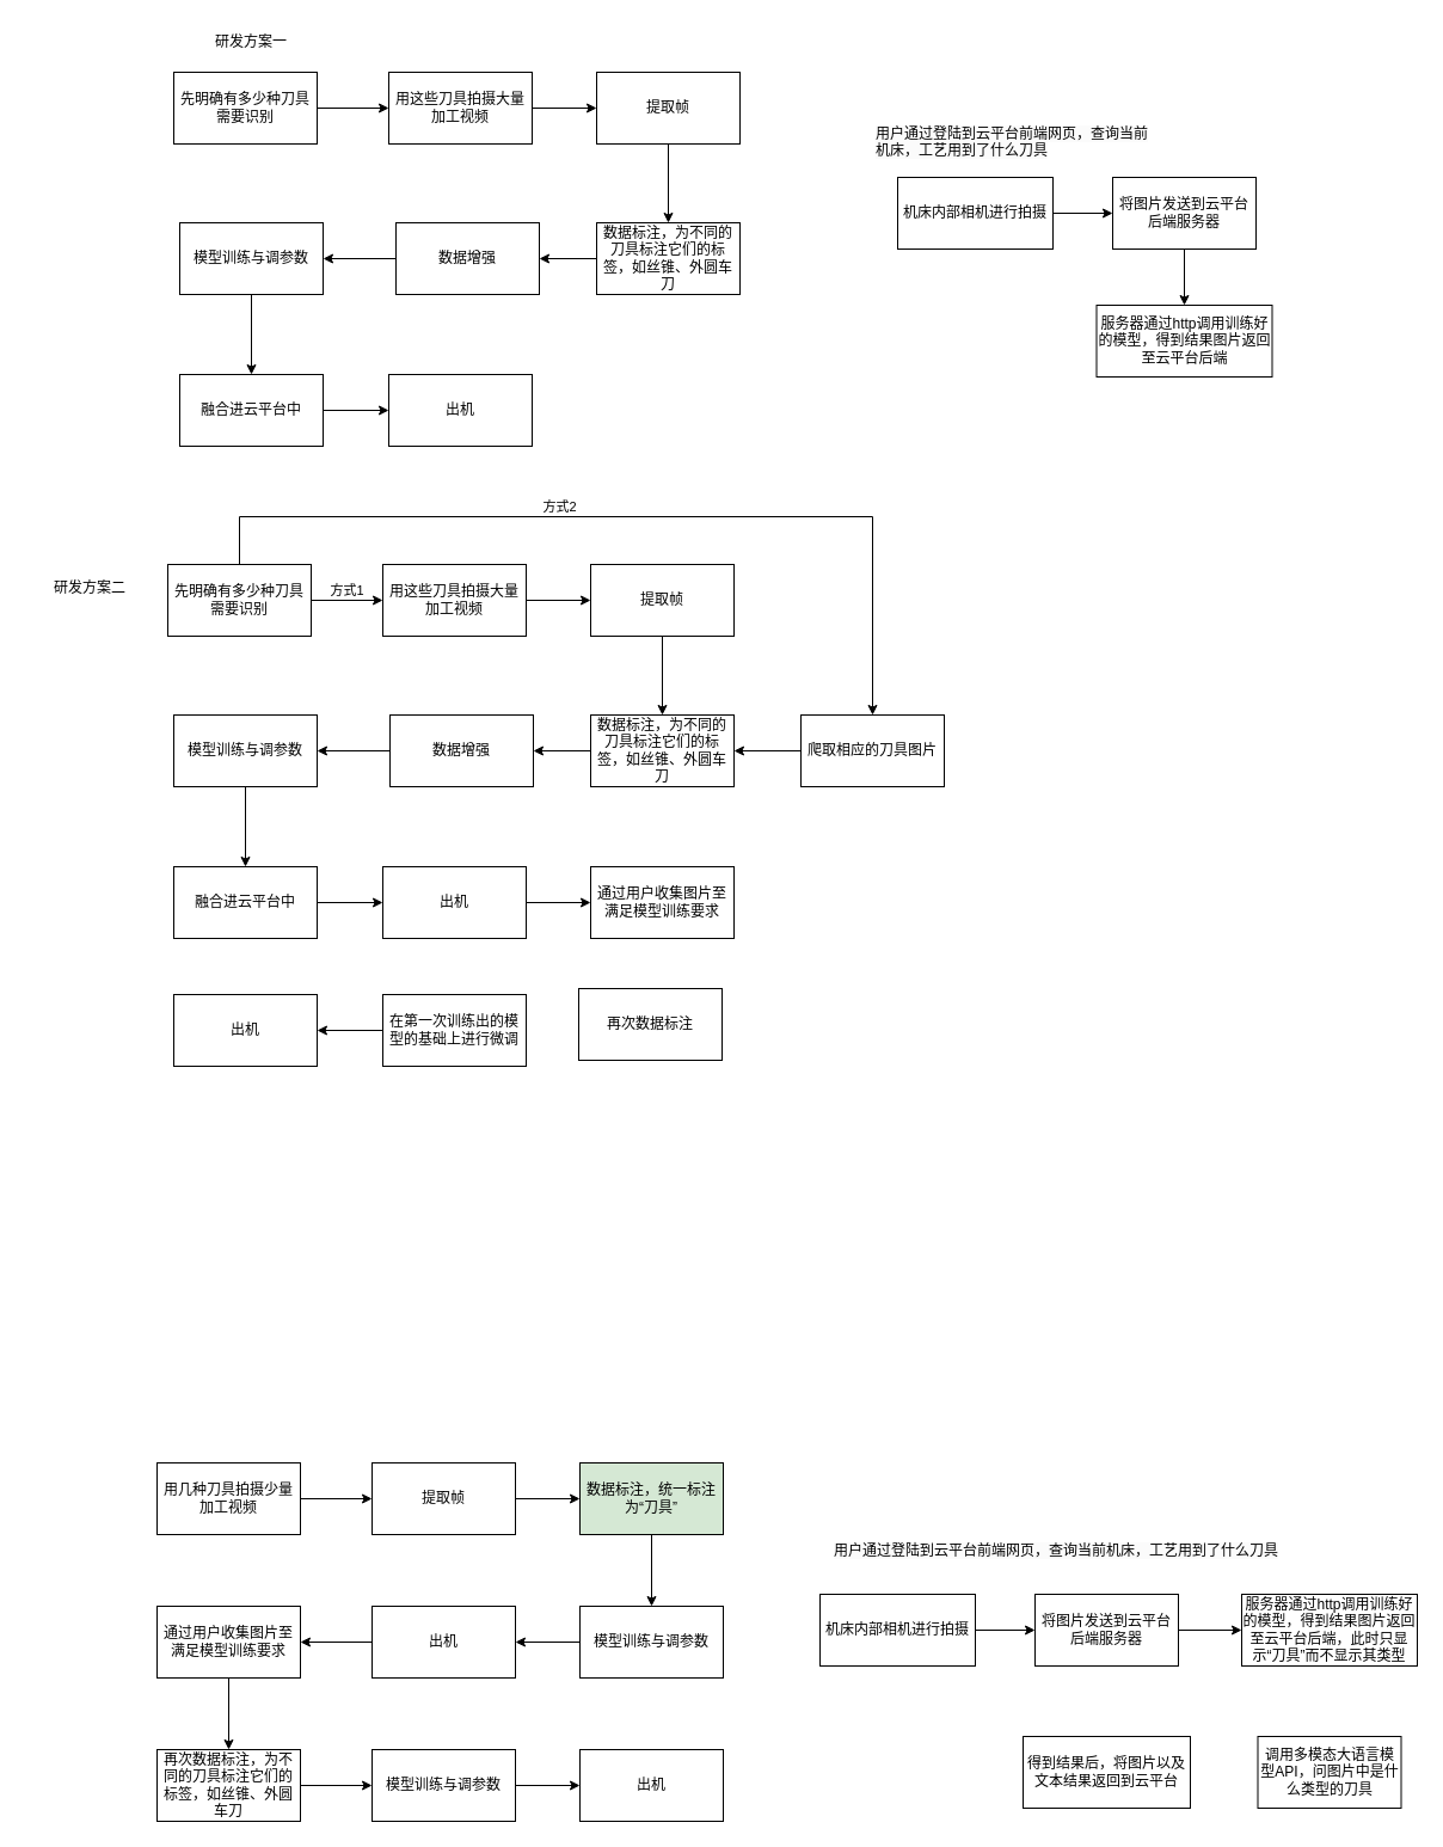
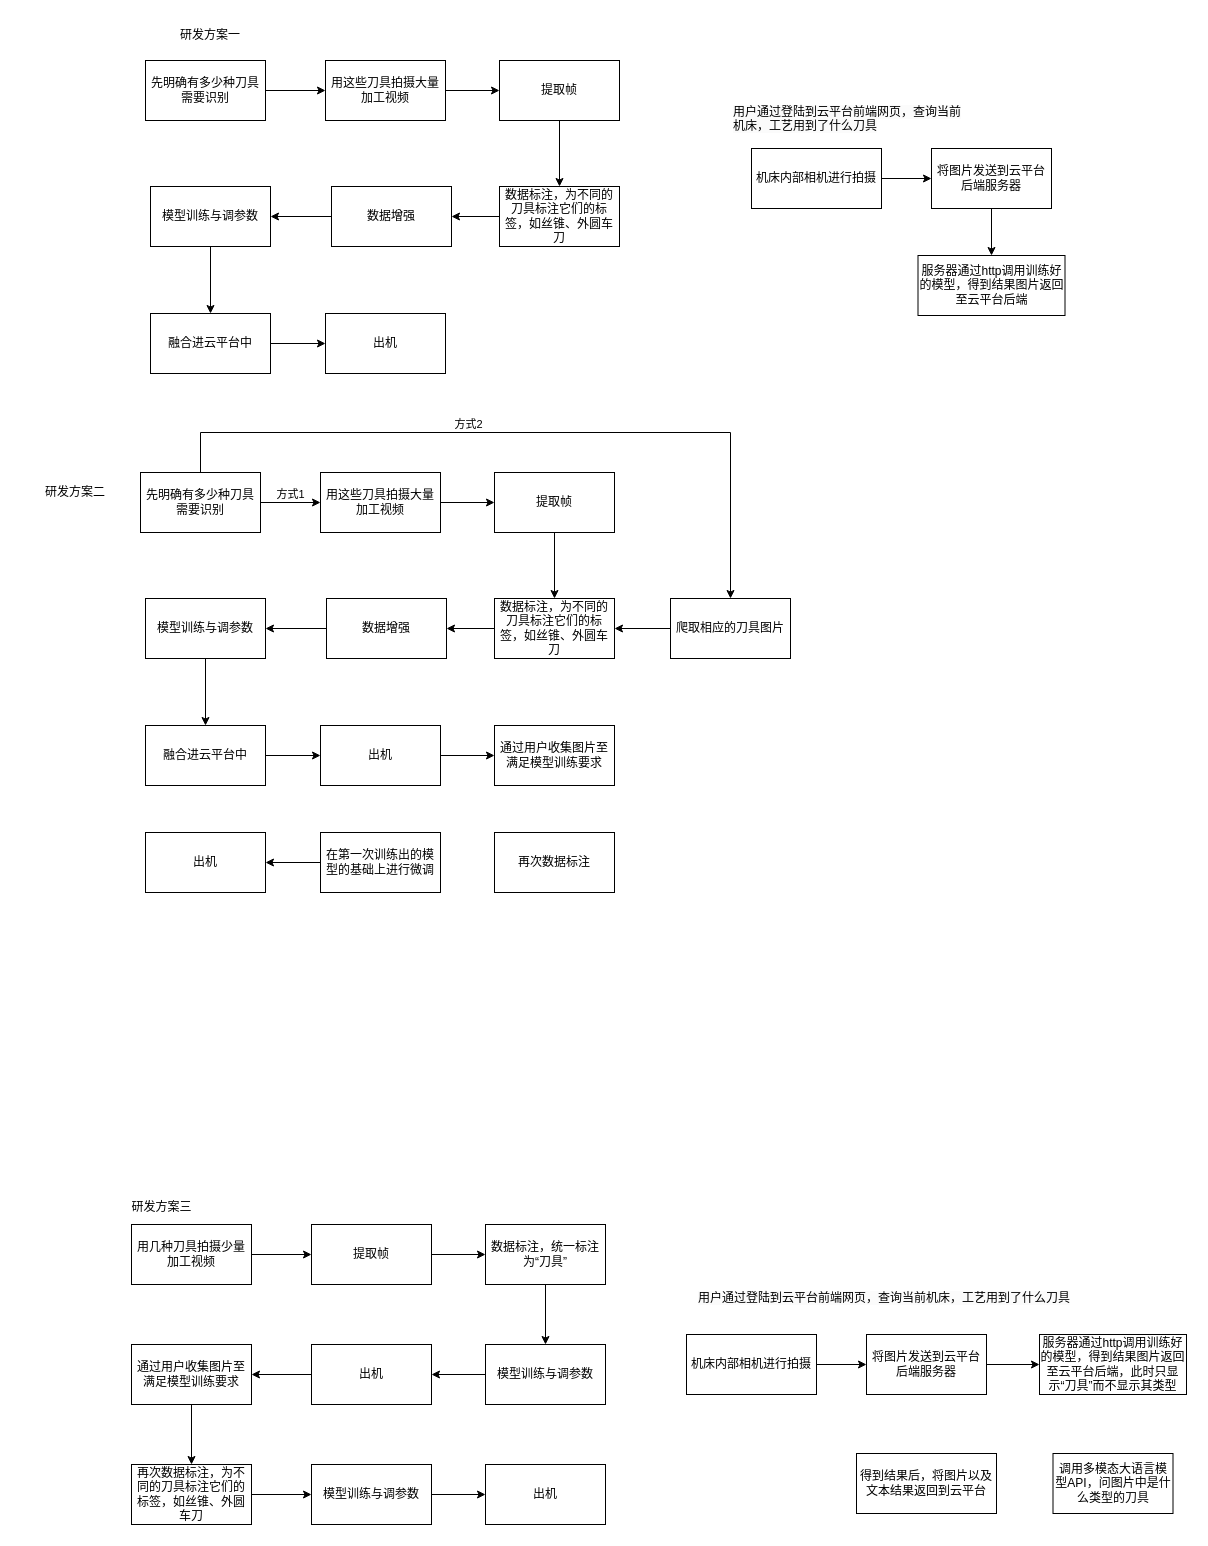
  <mxCell id="0" />
  <mxCell id="1" parent="0" />
  <mxCell id="2" style="edgeStyle=orthogonalEdgeStyle;rounded=0;orthogonalLoop=1;jettySize=auto;html=1;" parent="1" source="3" target="5" edge="1"><mxGeometry relative="1" as="geometry" /></mxCell>
  <mxCell id="3" value="用这些刀具拍摄大量加工视频" style="rounded=0;whiteSpace=wrap;html=1;" parent="1" vertex="1"><mxGeometry x="325" y="60" width="120" height="60" as="geometry" /></mxCell>
  <mxCell id="4" value="" style="edgeStyle=orthogonalEdgeStyle;rounded=0;orthogonalLoop=1;jettySize=auto;html=1;" parent="1" source="5" target="50" edge="1"><mxGeometry relative="1" as="geometry" /></mxCell>
  <mxCell id="5" value="提取帧" style="rounded=0;whiteSpace=wrap;html=1;" parent="1" vertex="1"><mxGeometry x="499" y="60" width="120" height="60" as="geometry" /></mxCell>
  <mxCell id="6" value="" style="edgeStyle=orthogonalEdgeStyle;rounded=0;orthogonalLoop=1;jettySize=auto;html=1;" parent="1" source="7" target="9" edge="1"><mxGeometry relative="1" as="geometry" /></mxCell>
  <mxCell id="7" value="数据增强" style="rounded=0;whiteSpace=wrap;html=1;" parent="1" vertex="1"><mxGeometry x="331" y="186" width="120" height="60" as="geometry" /></mxCell>
  <mxCell id="8" value="" style="edgeStyle=orthogonalEdgeStyle;rounded=0;orthogonalLoop=1;jettySize=auto;html=1;" parent="1" source="9" target="48" edge="1"><mxGeometry relative="1" as="geometry" /></mxCell>
  <mxCell id="9" value="模型训练与调参数" style="rounded=0;whiteSpace=wrap;html=1;" parent="1" vertex="1"><mxGeometry x="150" y="186" width="120" height="60" as="geometry" /></mxCell>
  <mxCell id="10" value="出机" style="rounded=0;whiteSpace=wrap;html=1;" parent="1" vertex="1"><mxGeometry x="325" y="313" width="120" height="60" as="geometry" /></mxCell>
  <mxCell id="11" style="edgeStyle=orthogonalEdgeStyle;rounded=0;orthogonalLoop=1;jettySize=auto;html=1;" parent="1" source="12" target="14" edge="1"><mxGeometry relative="1" as="geometry" /></mxCell>
  <mxCell id="12" value="用几种刀具拍摄少量加工视频" style="rounded=0;whiteSpace=wrap;html=1;" parent="1" vertex="1"><mxGeometry x="131" y="1224" width="120" height="60" as="geometry" /></mxCell>
  <mxCell id="13" style="edgeStyle=orthogonalEdgeStyle;rounded=0;orthogonalLoop=1;jettySize=auto;html=1;" parent="1" source="14" target="18" edge="1"><mxGeometry relative="1" as="geometry" /></mxCell>
  <mxCell id="14" value="提取帧" style="rounded=0;whiteSpace=wrap;html=1;" parent="1" vertex="1"><mxGeometry x="311" y="1224" width="120" height="60" as="geometry" /></mxCell>
  <mxCell id="15" style="edgeStyle=orthogonalEdgeStyle;rounded=0;orthogonalLoop=1;jettySize=auto;html=1;" parent="1" source="16" target="3" edge="1"><mxGeometry relative="1" as="geometry" /></mxCell>
  <mxCell id="16" value="先明确有多少种刀具需要识别" style="rounded=0;whiteSpace=wrap;html=1;" parent="1" vertex="1"><mxGeometry y="60" width="120" height="60" as="geometry" x="145" /></mxCell>
  <mxCell id="17" style="edgeStyle=orthogonalEdgeStyle;rounded=0;orthogonalLoop=1;jettySize=auto;html=1;" parent="1" source="18" target="21" edge="1"><mxGeometry relative="1" as="geometry" /></mxCell>
- <mxCell id="18" value="数据标注，统一标注为“刀具”" style="rounded=0;whiteSpace=wrap;html=1;fillColor=#d5e8d4;" parent="1" vertex="1"><mxGeometry x="485" y="1224" width="120" height="60" as="geometry" /></mxCell>
+ <mxCell id="18" value="数据标注，统一标注为“刀具”" style="rounded=0;whiteSpace=wrap;html=1;" parent="1" vertex="1"><mxGeometry x="485" y="1224" width="120" height="60" as="geometry" /></mxCell>
  <mxCell id="19" style="edgeStyle=orthogonalEdgeStyle;rounded=0;orthogonalLoop=1;jettySize=auto;html=1;entryX=0.5;entryY=0;entryDx=0;entryDy=0;exitX=1;exitY=0.5;exitDx=0;exitDy=0;" parent="1" source="23" target="23" edge="1"><mxGeometry relative="1" as="geometry"><Array as="points"><mxPoint x="371" y="1374" /></Array></mxGeometry></mxCell>
  <mxCell id="20" value="" style="edgeStyle=orthogonalEdgeStyle;rounded=0;orthogonalLoop=1;jettySize=auto;html=1;" parent="1" source="21" target="23" edge="1"><mxGeometry relative="1" as="geometry" /></mxCell>
  <mxCell id="21" value="模型训练与调参数" style="rounded=0;whiteSpace=wrap;html=1;" parent="1" vertex="1"><mxGeometry x="485" y="1344" width="120" height="60" as="geometry" /></mxCell>
  <mxCell id="22" value="" style="edgeStyle=orthogonalEdgeStyle;rounded=0;orthogonalLoop=1;jettySize=auto;html=1;" parent="1" source="23" target="33" edge="1"><mxGeometry relative="1" as="geometry" /></mxCell>
  <mxCell id="23" value="出机" style="rounded=0;whiteSpace=wrap;html=1;" parent="1" vertex="1"><mxGeometry x="311" y="1344" width="120" height="60" as="geometry" /></mxCell>
  <mxCell id="24" style="edgeStyle=orthogonalEdgeStyle;rounded=0;orthogonalLoop=1;jettySize=auto;html=1;exitX=1;exitY=0.5;exitDx=0;exitDy=0;entryX=0;entryY=0.5;entryDx=0;entryDy=0;" parent="1" source="25" target="29" edge="1"><mxGeometry relative="1" as="geometry" /></mxCell>
  <mxCell id="25" value="机床内部相机进行拍摄" style="rounded=0;whiteSpace=wrap;html=1;" parent="1" vertex="1"><mxGeometry x="751" y="148" width="130" height="60" as="geometry" /></mxCell>
  <mxCell id="26" value="&lt;span style=&quot;color: rgb(0, 0, 0); font-family: Helvetica; font-size: 12px; font-style: normal; font-variant-ligatures: normal; font-variant-caps: normal; font-weight: 400; letter-spacing: normal; orphans: 2; text-align: center; text-indent: 0px; text-transform: none; widows: 2; word-spacing: 0px; -webkit-text-stroke-width: 0px; white-space: normal; background-color: rgb(251, 251, 251); text-decoration-thickness: initial; text-decoration-style: initial; text-decoration-color: initial; float: none; display: inline !important;&quot;&gt;用户通过登陆到云平台前端网页，查询当前机床，工艺用到了什么刀具&lt;/span&gt;" style="text;whiteSpace=wrap;html=1;" parent="1" vertex="1"><mxGeometry x="731" y="98" width="230" height="40" as="geometry" /></mxCell>
  <mxCell id="27" value="研发方案一" style="text;html=1;align=center;verticalAlign=middle;whiteSpace=wrap;rounded=0;" parent="1" vertex="1"><mxGeometry x="155" y="20" width="110" height="30" as="geometry" /></mxCell>
  <mxCell id="28" style="edgeStyle=orthogonalEdgeStyle;rounded=0;orthogonalLoop=1;jettySize=auto;html=1;" parent="1" source="29" target="30" edge="1"><mxGeometry relative="1" as="geometry" /></mxCell>
  <mxCell id="29" value="将图片发送到云平台后端服务器" style="rounded=0;whiteSpace=wrap;html=1;" parent="1" vertex="1"><mxGeometry x="931" y="148" width="120" height="60" as="geometry" /></mxCell>
  <mxCell id="30" value="服务器通过http调用训练好的模型，得到结果图片返回至云平台后端" style="rounded=0;whiteSpace=wrap;html=1;" parent="1" vertex="1"><mxGeometry x="917.5" y="255" width="147" height="60" as="geometry" /></mxCell>
+ <mxCell id="31" value="研发方案三" style="text;html=1;align=center;verticalAlign=middle;resizable=0;points=[];autosize=1;strokeColor=none;fillColor=none;" parent="1" vertex="1"><mxGeometry x="122" y="1194" width="78" height="26" as="geometry" /></mxCell>
  <mxCell id="32" value="" style="edgeStyle=orthogonalEdgeStyle;rounded=0;orthogonalLoop=1;jettySize=auto;html=1;" parent="1" source="33" target="35" edge="1"><mxGeometry relative="1" as="geometry" /></mxCell>
  <mxCell id="33" value="通过用户收集图片至满足模型训练要求" style="rounded=0;whiteSpace=wrap;html=1;" parent="1" vertex="1"><mxGeometry x="131" y="1344" width="120" height="60" as="geometry" /></mxCell>
  <mxCell id="34" value="" style="edgeStyle=orthogonalEdgeStyle;rounded=0;orthogonalLoop=1;jettySize=auto;html=1;" parent="1" source="35" target="37" edge="1"><mxGeometry relative="1" as="geometry" /></mxCell>
  <mxCell id="35" value="再次数据标注，为不同的刀具标注它们的标签，如丝锥、外圆车刀" style="rounded=0;whiteSpace=wrap;html=1;" parent="1" vertex="1"><mxGeometry x="131" y="1464" width="120" height="60" as="geometry" /></mxCell>
  <mxCell id="36" value="" style="edgeStyle=orthogonalEdgeStyle;rounded=0;orthogonalLoop=1;jettySize=auto;html=1;" parent="1" source="37" target="38" edge="1"><mxGeometry relative="1" as="geometry" /></mxCell>
  <mxCell id="37" value="模型训练与调参数" style="rounded=0;whiteSpace=wrap;html=1;" parent="1" vertex="1"><mxGeometry x="311" y="1464" width="120" height="60" as="geometry" /></mxCell>
  <mxCell id="38" value="出机" style="rounded=0;whiteSpace=wrap;html=1;" parent="1" vertex="1"><mxGeometry x="485" y="1464" width="120" height="60" as="geometry" /></mxCell>
  <mxCell id="39" value="&lt;span style=&quot;color: rgb(0, 0, 0); font-family: Helvetica; font-size: 12px; font-style: normal; font-variant-ligatures: normal; font-variant-caps: normal; font-weight: 400; letter-spacing: normal; orphans: 2; text-align: center; text-indent: 0px; text-transform: none; widows: 2; word-spacing: 0px; -webkit-text-stroke-width: 0px; white-space: normal; background-color: rgb(251, 251, 251); text-decoration-thickness: initial; text-decoration-style: initial; text-decoration-color: initial; display: inline !important; float: none;&quot;&gt;用户通过登陆到云平台前端网页，查询当前机床，工艺用到了什么刀具&lt;/span&gt;" style="text;whiteSpace=wrap;html=1;" parent="1" vertex="1"><mxGeometry x="696" y="1284" width="410" height="40" as="geometry" /></mxCell>
  <mxCell id="40" style="edgeStyle=orthogonalEdgeStyle;rounded=0;orthogonalLoop=1;jettySize=auto;html=1;exitX=1;exitY=0.5;exitDx=0;exitDy=0;entryX=0;entryY=0.5;entryDx=0;entryDy=0;" parent="1" source="41" target="43" edge="1"><mxGeometry relative="1" as="geometry" /></mxCell>
  <mxCell id="41" value="机床内部相机进行拍摄" style="rounded=0;whiteSpace=wrap;html=1;" parent="1" vertex="1"><mxGeometry x="686" y="1334" width="130" height="60" as="geometry" /></mxCell>
  <mxCell id="42" style="edgeStyle=orthogonalEdgeStyle;rounded=0;orthogonalLoop=1;jettySize=auto;html=1;" parent="1" source="43" target="44" edge="1"><mxGeometry relative="1" as="geometry" /></mxCell>
  <mxCell id="43" value="将图片发送到云平台后端服务器" style="rounded=0;whiteSpace=wrap;html=1;" parent="1" vertex="1"><mxGeometry x="866" y="1334" width="120" height="60" as="geometry" /></mxCell>
  <mxCell id="44" value="服务器通过http调用训练好的模型，得到结果图片返回至云平台后端，此时只显示“刀具”而不显示其类型" style="rounded=0;whiteSpace=wrap;html=1;" parent="1" vertex="1"><mxGeometry x="1039" y="1334" width="147" height="60" as="geometry" /></mxCell>
  <mxCell id="45" value="得到结果后，将图片以及文本结果返回到云平台" style="rounded=0;whiteSpace=wrap;html=1;" parent="1" vertex="1"><mxGeometry x="856" y="1453" width="140" height="60" as="geometry" /></mxCell>
  <mxCell id="46" value="调用多模态大语言模型API，问图片中是什么类型的刀具" style="rounded=0;whiteSpace=wrap;html=1;" parent="1" vertex="1"><mxGeometry x="1052.5" y="1453" width="120" height="60" as="geometry" /></mxCell>
  <mxCell id="47" value="" style="edgeStyle=orthogonalEdgeStyle;rounded=0;orthogonalLoop=1;jettySize=auto;html=1;" parent="1" source="48" target="10" edge="1"><mxGeometry relative="1" as="geometry" /></mxCell>
  <mxCell id="48" value="融合进云平台中" style="rounded=0;whiteSpace=wrap;html=1;" parent="1" vertex="1"><mxGeometry x="150" y="313" width="120" height="60" as="geometry" /></mxCell>
  <mxCell id="49" value="" style="edgeStyle=orthogonalEdgeStyle;rounded=0;orthogonalLoop=1;jettySize=auto;html=1;" parent="1" source="50" target="7" edge="1"><mxGeometry relative="1" as="geometry" /></mxCell>
  <mxCell id="50" value="数据标注，为不同的刀具标注它们的标签，如丝锥、外圆车刀" style="rounded=0;whiteSpace=wrap;html=1;" parent="1" vertex="1"><mxGeometry x="499" y="186" width="120" height="60" as="geometry" /></mxCell>
  <mxCell id="51" style="edgeStyle=orthogonalEdgeStyle;rounded=0;orthogonalLoop=1;jettySize=auto;html=1;" parent="1" source="52" target="54" edge="1"><mxGeometry relative="1" as="geometry" /></mxCell>
  <mxCell id="52" value="用这些刀具拍摄大量加工视频" style="rounded=0;whiteSpace=wrap;html=1;" parent="1" vertex="1"><mxGeometry x="320" y="472" width="120" height="60" as="geometry" /></mxCell>
  <mxCell id="53" value="" style="edgeStyle=orthogonalEdgeStyle;rounded=0;orthogonalLoop=1;jettySize=auto;html=1;" parent="1" source="54" target="70" edge="1"><mxGeometry relative="1" as="geometry" /></mxCell>
  <mxCell id="54" value="提取帧" style="rounded=0;whiteSpace=wrap;html=1;" parent="1" vertex="1"><mxGeometry x="494" y="472" width="120" height="60" as="geometry" /></mxCell>
  <mxCell id="55" value="" style="edgeStyle=orthogonalEdgeStyle;rounded=0;orthogonalLoop=1;jettySize=auto;html=1;" parent="1" source="56" target="58" edge="1"><mxGeometry relative="1" as="geometry" /></mxCell>
  <mxCell id="56" value="数据增强" style="rounded=0;whiteSpace=wrap;html=1;" parent="1" vertex="1"><mxGeometry x="326" y="598" width="120" height="60" as="geometry" /></mxCell>
  <mxCell id="57" value="" style="edgeStyle=orthogonalEdgeStyle;rounded=0;orthogonalLoop=1;jettySize=auto;html=1;" parent="1" source="58" target="68" edge="1"><mxGeometry relative="1" as="geometry" /></mxCell>
  <mxCell id="58" value="模型训练与调参数" style="rounded=0;whiteSpace=wrap;html=1;" parent="1" vertex="1"><mxGeometry y="598" width="120" height="60" as="geometry" x="145" /></mxCell>
  <mxCell id="59" value="" style="edgeStyle=orthogonalEdgeStyle;rounded=0;orthogonalLoop=1;jettySize=auto;html=1;" edge="1" parent="1" source="60" target="73"><mxGeometry relative="1" as="geometry" /></mxCell>
  <mxCell id="60" value="出机" style="rounded=0;whiteSpace=wrap;html=1;" parent="1" vertex="1"><mxGeometry x="320" y="725" width="120" height="60" as="geometry" /></mxCell>
  <mxCell id="61" style="edgeStyle=orthogonalEdgeStyle;rounded=0;orthogonalLoop=1;jettySize=auto;html=1;" parent="1" source="65" target="52" edge="1"><mxGeometry relative="1" as="geometry" /></mxCell>
  <mxCell id="62" value="方式1" style="edgeLabel;html=1;align=center;verticalAlign=middle;resizable=0;points=[];" parent="61" vertex="1" connectable="0"><mxGeometry x="-0.033" y="-2" relative="1" as="geometry"><mxPoint y="-11" as="offset" /></mxGeometry></mxCell>
  <mxCell id="63" style="edgeStyle=orthogonalEdgeStyle;rounded=0;orthogonalLoop=1;jettySize=auto;html=1;entryX=0.5;entryY=0;entryDx=0;entryDy=0;" parent="1" source="65" target="72" edge="1"><mxGeometry relative="1" as="geometry"><Array as="points"><mxPoint x="200" y="432" /><mxPoint x="730" y="432" /></Array></mxGeometry></mxCell>
  <mxCell id="64" value="方式2" style="edgeLabel;html=1;align=center;verticalAlign=middle;resizable=0;points=[];" parent="63" vertex="1" connectable="0"><mxGeometry x="-0.166" y="-2" relative="1" as="geometry"><mxPoint y="-11" as="offset" /></mxGeometry></mxCell>
  <mxCell id="65" value="先明确有多少种刀具需要识别" style="rounded=0;whiteSpace=wrap;html=1;" parent="1" vertex="1"><mxGeometry x="140" y="472" width="120" height="60" as="geometry" /></mxCell>
  <mxCell id="66" value="研发方案二" style="text;html=1;align=center;verticalAlign=middle;whiteSpace=wrap;rounded=0;" parent="1" vertex="1"><mxGeometry x="20" y="477" width="110" height="30" as="geometry" /></mxCell>
  <mxCell id="67" value="" style="edgeStyle=orthogonalEdgeStyle;rounded=0;orthogonalLoop=1;jettySize=auto;html=1;" parent="1" source="68" target="60" edge="1"><mxGeometry relative="1" as="geometry" /></mxCell>
  <mxCell id="68" value="融合进云平台中" style="rounded=0;whiteSpace=wrap;html=1;" parent="1" vertex="1"><mxGeometry y="725" width="120" height="60" as="geometry" x="145" /></mxCell>
  <mxCell id="69" value="" style="edgeStyle=orthogonalEdgeStyle;rounded=0;orthogonalLoop=1;jettySize=auto;html=1;" parent="1" source="70" target="56" edge="1"><mxGeometry relative="1" as="geometry" /></mxCell>
  <mxCell id="70" value="数据标注，为不同的刀具标注它们的标签，如丝锥、外圆车刀" style="rounded=0;whiteSpace=wrap;html=1;" parent="1" vertex="1"><mxGeometry x="494" y="598" width="120" height="60" as="geometry" /></mxCell>
  <mxCell id="71" value="" style="edgeStyle=orthogonalEdgeStyle;rounded=0;orthogonalLoop=1;jettySize=auto;html=1;" parent="1" source="72" target="70" edge="1"><mxGeometry relative="1" as="geometry" /></mxCell>
  <mxCell id="72" value="爬取相应的刀具图片" style="rounded=0;whiteSpace=wrap;html=1;" parent="1" vertex="1"><mxGeometry x="670" y="598" width="120" height="60" as="geometry" /></mxCell>
  <mxCell id="73" value="通过用户收集图片至满足模型训练要求" style="rounded=0;whiteSpace=wrap;html=1;" vertex="1" parent="1"><mxGeometry x="494" y="725" width="120" height="60" as="geometry" /></mxCell>
- <mxCell id="74" value="再次数据标注" style="rounded=0;whiteSpace=wrap;html=1;" vertex="1" parent="1"><mxGeometry x="484" y="827" width="120" height="60" as="geometry" /></mxCell>
+ <mxCell id="74" value="再次数据标注" style="rounded=0;whiteSpace=wrap;html=1;" vertex="1" parent="1"><mxGeometry x="494" y="832" width="120" height="60" as="geometry" /></mxCell>
  <mxCell id="75" value="" style="edgeStyle=orthogonalEdgeStyle;rounded=0;orthogonalLoop=1;jettySize=auto;html=1;" edge="1" parent="1" source="76" target="77"><mxGeometry relative="1" as="geometry" /></mxCell>
  <mxCell id="76" value="在第一次训练出的模型的基础上进行微调" style="rounded=0;whiteSpace=wrap;html=1;" vertex="1" parent="1"><mxGeometry x="320" y="832" width="120" height="60" as="geometry" /></mxCell>
  <mxCell id="77" value="出机" style="rounded=0;whiteSpace=wrap;html=1;" vertex="1" parent="1"><mxGeometry y="832" width="120" height="60" as="geometry" x="145" /></mxCell>
